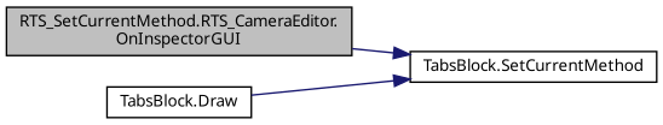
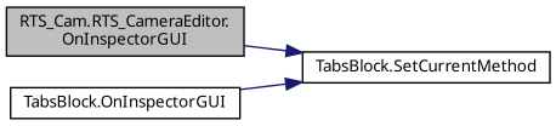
  digraph {
    fontname="Noto Sans"
    rankdir=LR
    node [color=black fillcolor=white fontname="Noto Sans" fontsize=10 shape=record style=filled]
    edge [color=midnightblue fontname="Noto Sans" fontsize=10 labelfontname=Helvetica labelfontsize=10 style=solid]
-   n1 [fillcolor=grey75 fontcolor=black height=0.2 label="RTS_SetCurrentMethod.RTS_CameraEditor.\lOnInspectorGUI" width=0.4]
+   n1 [fillcolor=grey75 fontcolor=black height=0.2 label="RTS_Cam.RTS_CameraEditor.\lOnInspectorGUI" width=0.4]
    n2 [height=0.2 label="TabsBlock.SetCurrentMethod" width=0.4]
-   n3 [height=0.2 label="TabsBlock.Draw" width=0.4]
+   n3 [height=0.2 label="TabsBlock.OnInspectorGUI" width=0.4]
    n1 -> n2
    n3 -> n2
  }
